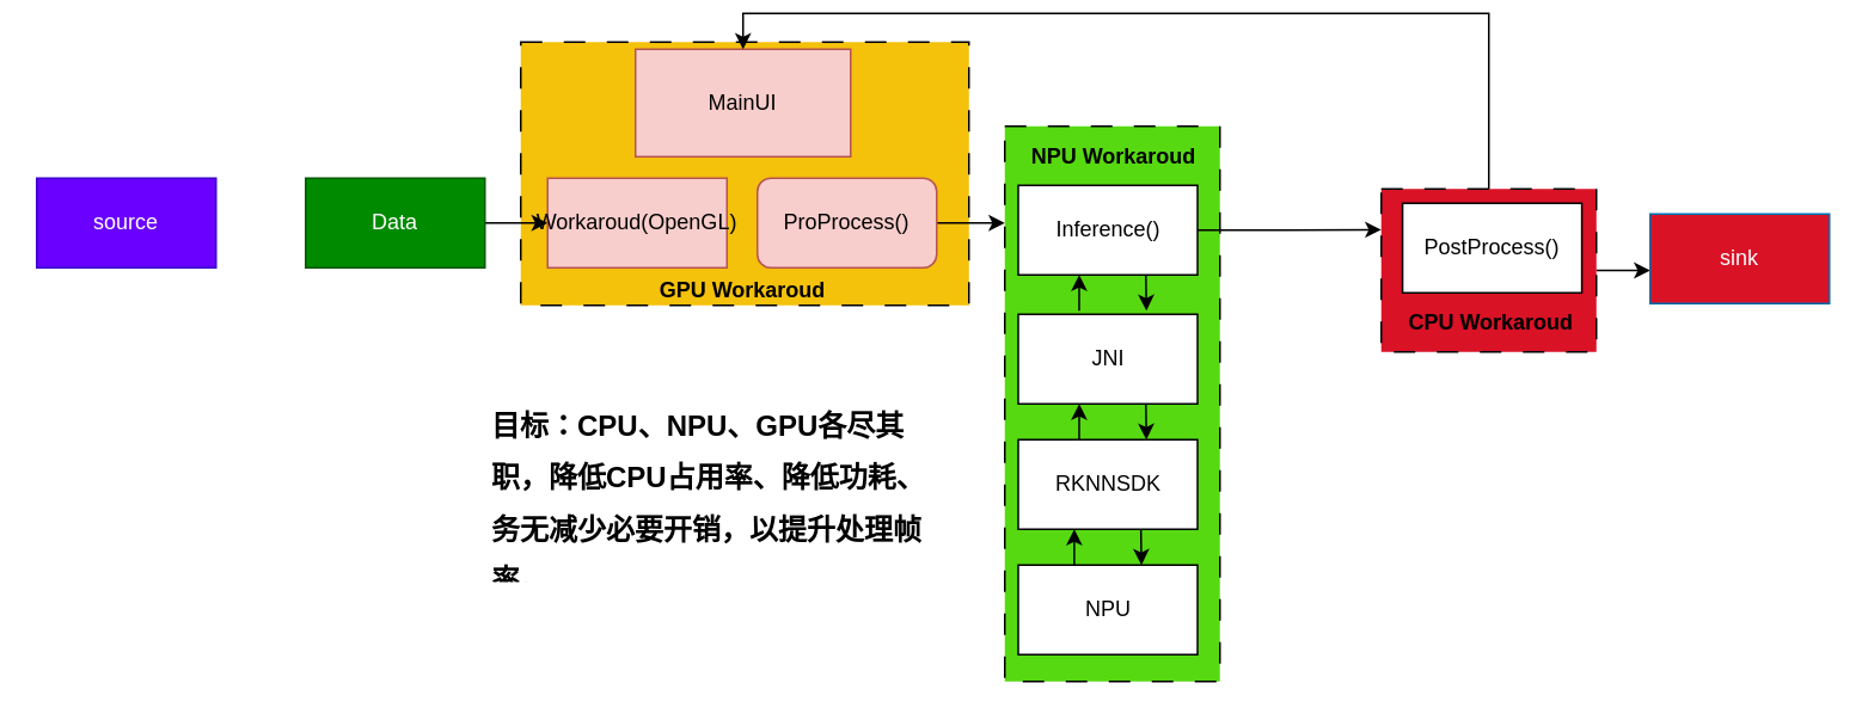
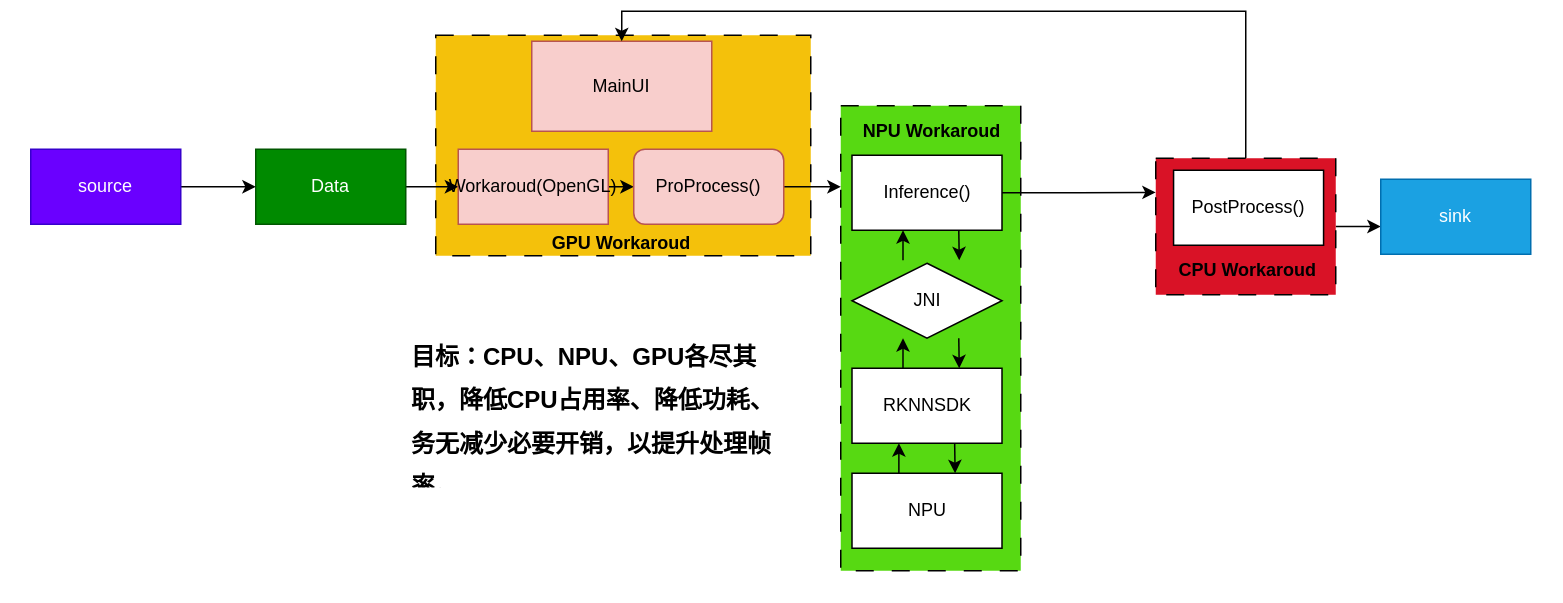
  <mxCell id="0" />
  <mxCell id="1" parent="0" />
  <mxCell id="2" value="" style="rounded=0;whiteSpace=wrap;html=1;fillColor=#f4c10b;dashed=1;dashPattern=12 12;" vertex="1" parent="1"><mxGeometry x="290" y="20" width="250" height="147" as="geometry" /></mxCell>
  <mxCell id="3" value="" style="rounded=0;whiteSpace=wrap;html=1;fillColor=#57d912;dashed=1;dashPattern=12 12;" vertex="1" parent="1"><mxGeometry x="560" y="67" width="120" height="310" as="geometry" /></mxCell>
  <mxCell id="4" value="MainUI" style="rounded=0;whiteSpace=wrap;html=1;fillColor=#f8cecc;strokeColor=#b85450;" vertex="1" parent="1"><mxGeometry x="354" y="24" width="120" height="60" as="geometry" /></mxCell>
  <mxCell id="5" style="edgeStyle=orthogonalEdgeStyle;rounded=0;orthogonalLoop=1;jettySize=auto;html=1;entryX=0;entryY=0.25;entryDx=0;entryDy=0;" edge="1" parent="1" source="6" target="21"><mxGeometry relative="1" as="geometry" /></mxCell>
  <mxCell id="6" value="Inference()" style="rounded=0;whiteSpace=wrap;html=1;" vertex="1" parent="1"><mxGeometry x="567.5" y="100" width="100" height="50" as="geometry" /></mxCell>
- <mxCell id="7" value="JNI" style="rounded=0;whiteSpace=wrap;html=1;" vertex="1" parent="1"><mxGeometry x="567.5" y="172" width="100" height="50" as="geometry" /></mxCell>
+ <mxCell id="7" value="JNI" style="rhombus;whiteSpace=wrap;html=1;" vertex="1" parent="1"><mxGeometry x="567.5" y="172" width="100" height="50" as="geometry" /></mxCell>
  <mxCell id="8" value="RKNNSDK" style="rounded=0;whiteSpace=wrap;html=1;" vertex="1" parent="1"><mxGeometry x="567.5" y="242" width="100" height="50" as="geometry" /></mxCell>
  <mxCell id="9" value="NPU" style="rounded=0;whiteSpace=wrap;html=1;" vertex="1" parent="1"><mxGeometry x="567.5" y="312" width="100" height="50" as="geometry" /></mxCell>
  <mxCell id="10" value="" style="group" vertex="1" connectable="0" parent="1"><mxGeometry x="601.5" y="150" width="37.5" height="20" as="geometry" /></mxCell>
  <mxCell id="11" value="" style="endArrow=classic;html=1;rounded=0;" edge="1" parent="10"><mxGeometry width="50" height="50" relative="1" as="geometry"><mxPoint y="20" as="sourcePoint" /><mxPoint as="targetPoint" /></mxGeometry></mxCell>
  <mxCell id="12" value="" style="endArrow=classic;html=1;rounded=0;" edge="1" parent="10"><mxGeometry width="50" height="50" relative="1" as="geometry"><mxPoint x="37.182" as="sourcePoint" /><mxPoint x="37.5" y="20" as="targetPoint" /></mxGeometry></mxCell>
  <mxCell id="13" value="" style="group" vertex="1" connectable="0" parent="1"><mxGeometry x="601.5" y="222" width="37.5" height="20" as="geometry" /></mxCell>
  <mxCell id="14" value="" style="endArrow=classic;html=1;rounded=0;" edge="1" parent="13"><mxGeometry width="50" height="50" relative="1" as="geometry"><mxPoint y="20" as="sourcePoint" /><mxPoint as="targetPoint" /></mxGeometry></mxCell>
  <mxCell id="15" value="" style="endArrow=classic;html=1;rounded=0;" edge="1" parent="13"><mxGeometry width="50" height="50" relative="1" as="geometry"><mxPoint x="37.182" as="sourcePoint" /><mxPoint x="37.5" y="20" as="targetPoint" /></mxGeometry></mxCell>
  <mxCell id="16" value="" style="group" vertex="1" connectable="0" parent="1"><mxGeometry x="598.75" y="292" width="37.5" height="20" as="geometry" /></mxCell>
  <mxCell id="17" value="" style="endArrow=classic;html=1;rounded=0;" edge="1" parent="16"><mxGeometry width="50" height="50" relative="1" as="geometry"><mxPoint y="20" as="sourcePoint" /><mxPoint as="targetPoint" /></mxGeometry></mxCell>
  <mxCell id="18" value="" style="endArrow=classic;html=1;rounded=0;" edge="1" parent="16"><mxGeometry width="50" height="50" relative="1" as="geometry"><mxPoint x="37.182" as="sourcePoint" /><mxPoint x="37.5" y="20" as="targetPoint" /></mxGeometry></mxCell>
  <mxCell id="19" style="edgeStyle=orthogonalEdgeStyle;rounded=0;orthogonalLoop=1;jettySize=auto;html=1;exitX=0.5;exitY=0;exitDx=0;exitDy=0;entryX=0.5;entryY=0;entryDx=0;entryDy=0;" edge="1" parent="1" source="21" target="4"><mxGeometry relative="1" as="geometry" /></mxCell>
  <mxCell id="20" style="edgeStyle=orthogonalEdgeStyle;rounded=0;orthogonalLoop=1;jettySize=auto;html=1;exitX=1;exitY=0.5;exitDx=0;exitDy=0;" edge="1" parent="1" source="21"><mxGeometry relative="1" as="geometry"><mxPoint x="920" y="147.5" as="targetPoint" /></mxGeometry></mxCell>
  <mxCell id="21" value="" style="rounded=0;whiteSpace=wrap;html=1;fillColor=#d91226;dashed=1;dashPattern=12 12;" vertex="1" parent="1"><mxGeometry x="770" y="102" width="120" height="91" as="geometry" /></mxCell>
  <mxCell id="22" value="&lt;b&gt;CPU Workaroud&lt;/b&gt;" style="text;html=1;strokeColor=none;fillColor=none;align=center;verticalAlign=middle;whiteSpace=wrap;rounded=0;" vertex="1" parent="1"><mxGeometry x="781.25" y="166" width="101.25" height="21" as="geometry" /></mxCell>
  <mxCell id="23" value="&lt;b&gt;NPU Workaroud&lt;/b&gt;" style="text;html=1;strokeColor=none;fillColor=none;align=center;verticalAlign=middle;whiteSpace=wrap;rounded=0;" vertex="1" parent="1"><mxGeometry x="568.5" y="71" width="103.5" height="25" as="geometry" /></mxCell>
  <mxCell id="24" value="PostProcess()" style="rounded=0;whiteSpace=wrap;html=1;" vertex="1" parent="1"><mxGeometry x="781.88" y="110" width="100" height="50" as="geometry" /></mxCell>
  <mxCell id="25" style="edgeStyle=orthogonalEdgeStyle;rounded=0;orthogonalLoop=1;jettySize=auto;html=1;" edge="1" parent="1" source="26" target="28"><mxGeometry relative="1" as="geometry" /></mxCell>
  <mxCell id="26" value="Data" style="rounded=0;whiteSpace=wrap;html=1;fillColor=#008a00;fontColor=#ffffff;strokeColor=#005700;" vertex="1" parent="1"><mxGeometry y="96" width="100" height="50" as="geometry" x="170" /></mxCell>
+ <mxCell id="27" style="edgeStyle=orthogonalEdgeStyle;rounded=0;orthogonalLoop=1;jettySize=auto;html=1;exitX=1;exitY=0.5;exitDx=0;exitDy=0;entryX=0;entryY=0.5;entryDx=0;entryDy=0;" edge="1" parent="1" source="28" target="30"><mxGeometry relative="1" as="geometry" /></mxCell>
  <mxCell id="28" value="Workaroud(OpenGL)" style="rounded=0;whiteSpace=wrap;html=1;fillColor=#f8cecc;strokeColor=#b85450;" vertex="1" parent="1"><mxGeometry x="305" y="96" width="100" height="50" as="geometry" /></mxCell>
  <mxCell id="29" style="edgeStyle=orthogonalEdgeStyle;rounded=0;orthogonalLoop=1;jettySize=auto;html=1;exitX=1;exitY=0.5;exitDx=0;exitDy=0;" edge="1" parent="1" source="30"><mxGeometry relative="1" as="geometry"><mxPoint x="560" y="121" as="targetPoint" /></mxGeometry></mxCell>
  <mxCell id="30" value="ProProcess()" style="whiteSpace=wrap;html=1;fillColor=#f8cecc;strokeColor=#b85450;rounded=1;" vertex="1" parent="1"><mxGeometry x="422" y="96" width="100" height="50" as="geometry" /></mxCell>
  <mxCell id="31" value="&lt;b&gt;GPU Workaroud&lt;/b&gt;" style="text;html=1;strokeColor=none;fillColor=none;align=center;verticalAlign=middle;whiteSpace=wrap;rounded=0;" vertex="1" parent="1"><mxGeometry x="362.25" y="146" width="103.5" height="25" as="geometry" /></mxCell>
  <mxCell id="32" value="&lt;h1&gt;&lt;font style=&quot;font-size: 16px;&quot;&gt;目标：CPU、NPU、GPU各尽其职，降低CPU占用率、降低功耗、务无减少必要开销，以提升处理帧率。&lt;/font&gt;&lt;/h1&gt;" style="text;html=1;strokeColor=none;fillColor=none;spacing=5;spacingTop=-20;whiteSpace=wrap;overflow=hidden;rounded=0;" vertex="1" parent="1"><mxGeometry x="269" y="212" width="256" height="110" as="geometry" /></mxCell>
+ <mxCell id="33" style="edgeStyle=orthogonalEdgeStyle;rounded=0;orthogonalLoop=1;jettySize=auto;html=1;entryX=0;entryY=0.5;entryDx=0;entryDy=0;" edge="1" parent="1" source="34" target="26"><mxGeometry relative="1" as="geometry" /></mxCell>
  <mxCell id="34" value="source" style="rounded=0;whiteSpace=wrap;html=1;fillColor=#6a00ff;fontColor=#ffffff;strokeColor=#3700CC;" vertex="1" parent="1"><mxGeometry x="20" y="96" width="100" height="50" as="geometry" /></mxCell>
- <mxCell id="35" value="sink" style="rounded=0;whiteSpace=wrap;html=1;fillColor=#d91226;fontColor=#ffffff;strokeColor=#006EAF;" vertex="1" parent="1"><mxGeometry x="920" y="116" width="100" height="50" as="geometry" /></mxCell>
+ <mxCell id="35" value="sink" style="rounded=0;whiteSpace=wrap;html=1;fillColor=#1ba1e2;fontColor=#ffffff;strokeColor=#006EAF;" vertex="1" parent="1"><mxGeometry x="920" y="116" width="100" height="50" as="geometry" /></mxCell>
